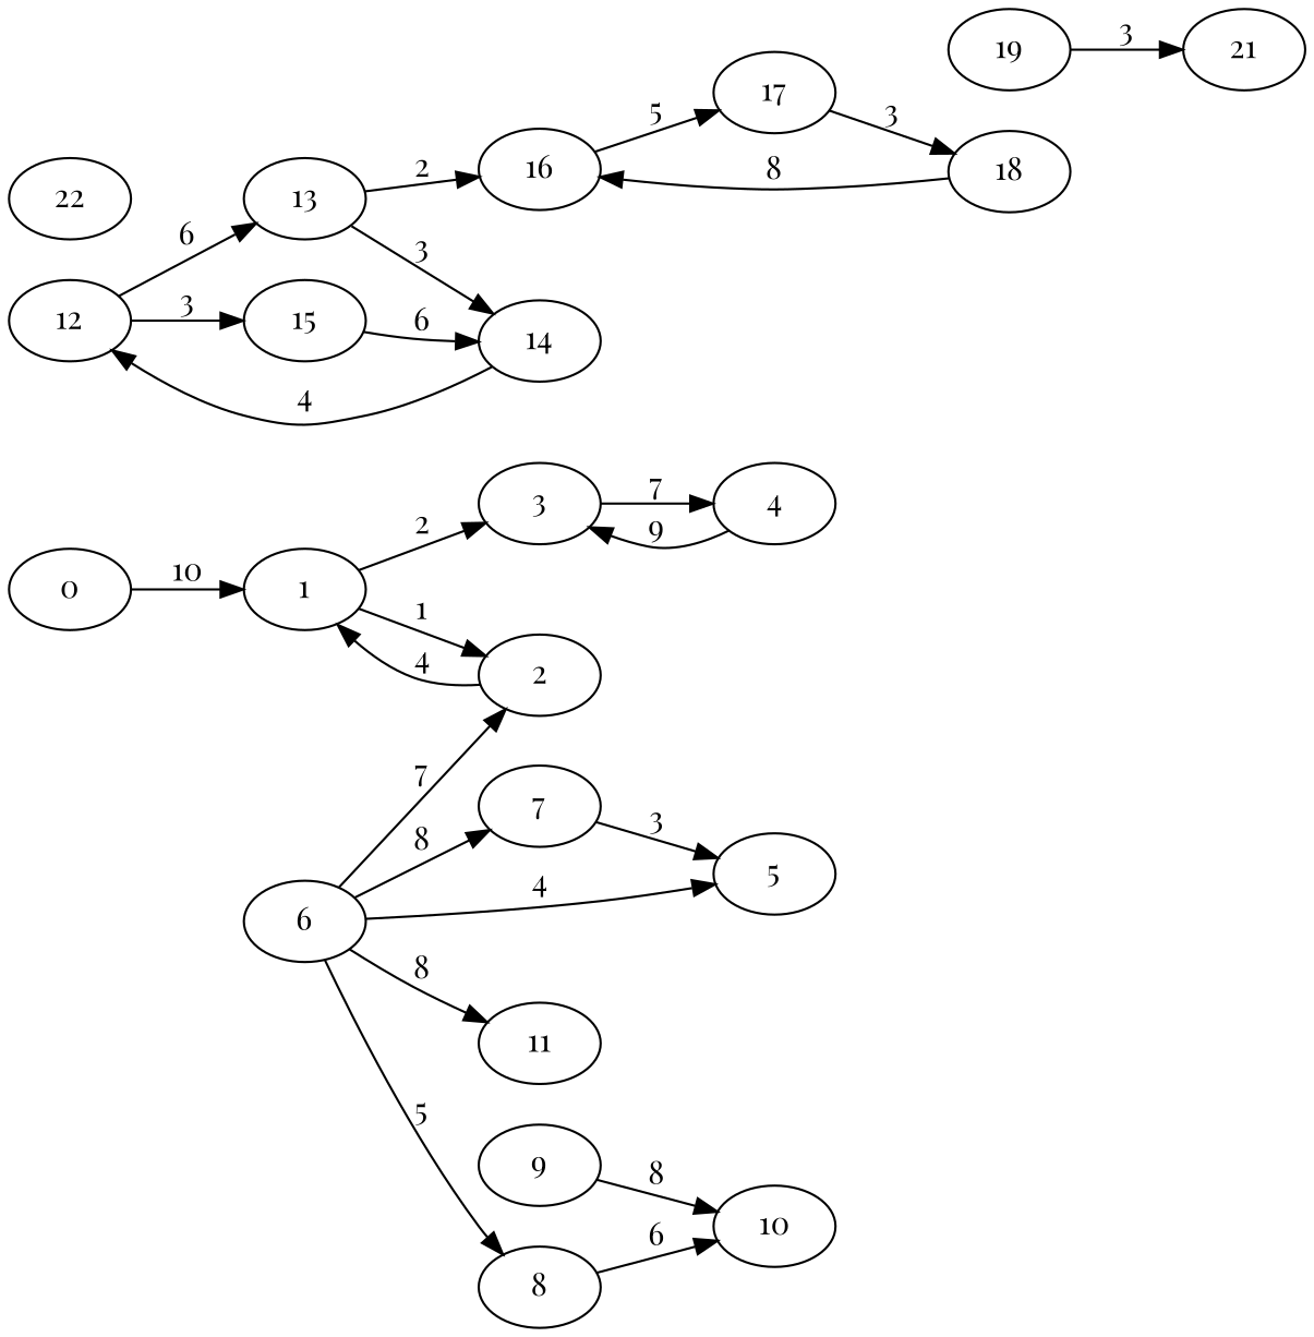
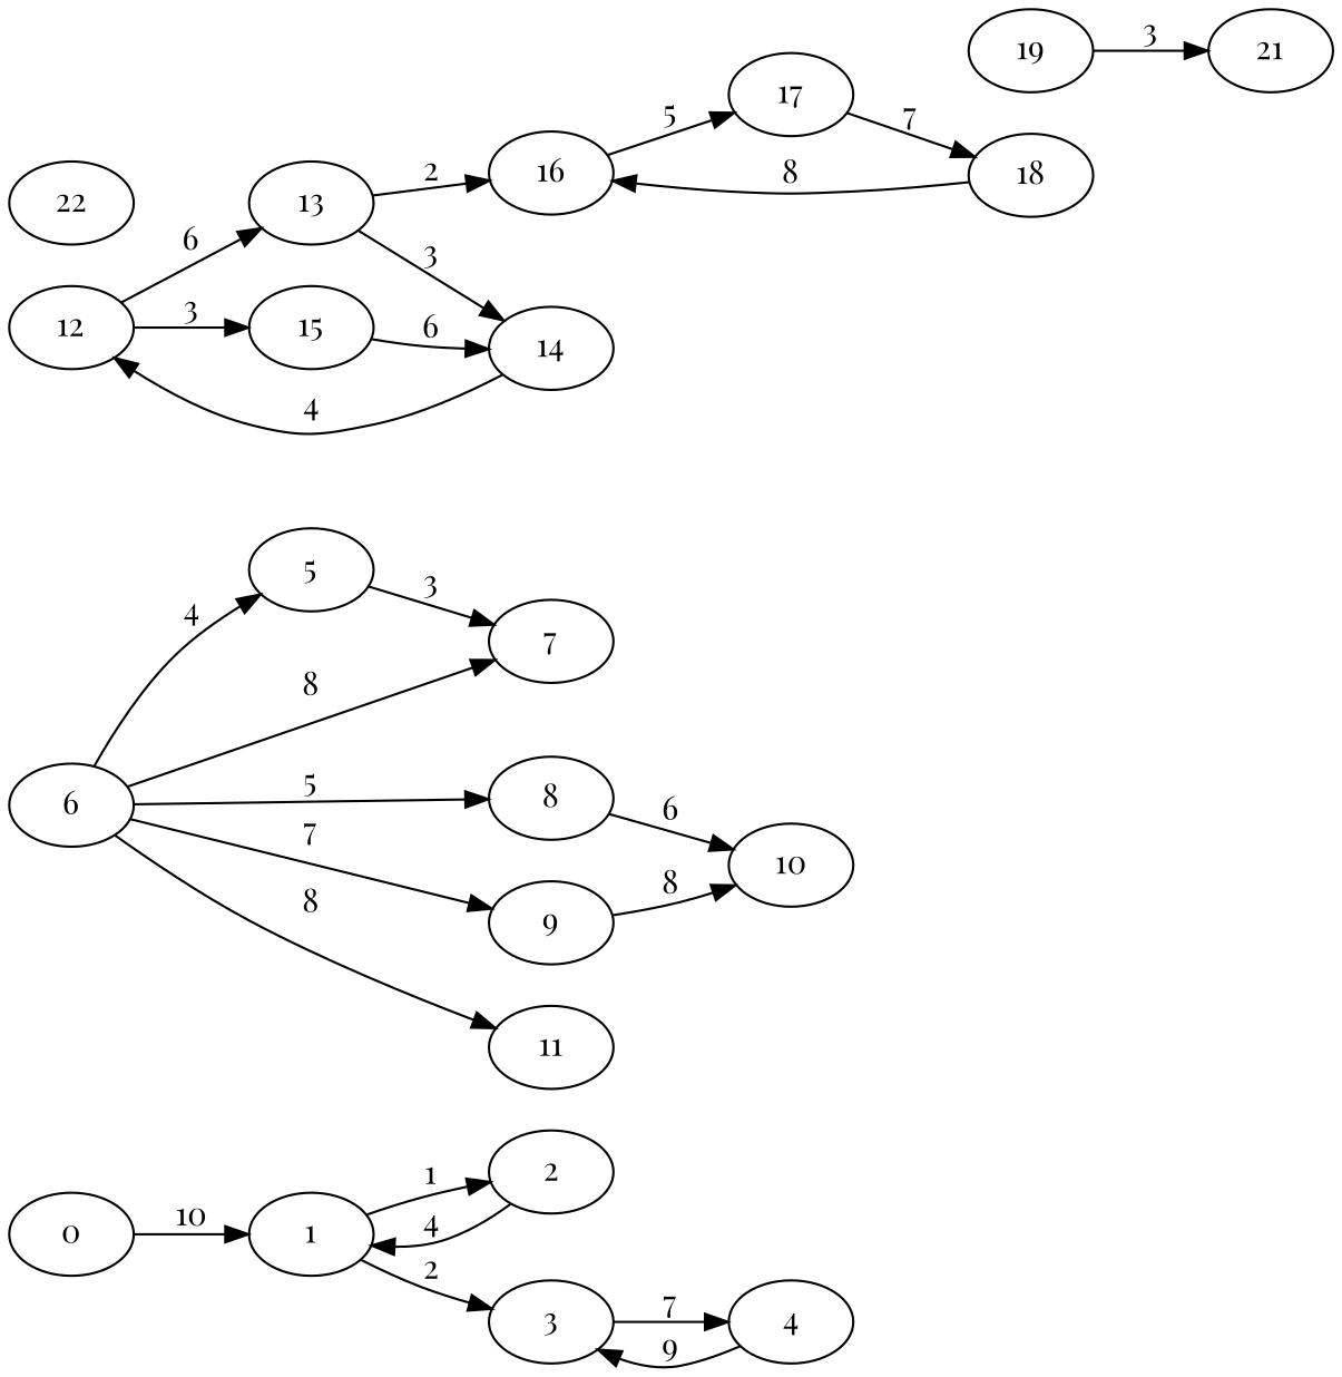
  digraph {
    fontname="Playfair Display"
    rankdir=LR
    ranksep=equally
    node [fontname="Playfair Display"]
    edge [fontname="Playfair Display"]
    0
    1
    2
    3
    4
    5
    6
    7
    8
    9
    11
    10
    12
    13
    15
    14
    16
    17
    18
    19
    21
    22
    subgraph sub_1 {
      rank=same
      0
    }
    subgraph sub_2 {
      rank=same
    }
    subgraph sub_3 {
      rank=same
      1
    }
    subgraph sub_4 {
      rank=same
      2
      3
    }
    subgraph sub_5 {
      rank=same
      4
    }
    subgraph sub_6 {
      rank=same
      5
    }
    subgraph sub_7 {
      rank=same
      6
    }
    subgraph sub_8 {
      rank=same
      7
      8
      9
      11
    }
    subgraph sub_9 {
      rank=same
      10
    }
    subgraph sub_10 {
      rank=same
      12
    }
    subgraph sub_11 {
      rank=same
      13
      15
    }
    subgraph sub_12 {
      rank=same
      14
      16
    }
    subgraph sub_13 {
      rank=same
      17
    }
    subgraph sub_14 {
      rank=same
      18
      19
    }
    subgraph sub_15 {
      rank=same
      21
    }
    subgraph sub_16 {
      rank=same
    }
    subgraph sub_17 {
      rank=same
      22
    }
    0 -> 1 [label=10]
    1 -> 2 [label=1]
    1 -> 3 [label=2]
    2 -> 1 [label=4]
    3 -> 4 [label=7]
    4 -> 3 [label=9]
    6 -> 5 [label=4]
    6 -> 7 [label=8]
    6 -> 8 [label=5]
-   6 -> 2 [label=7]
+   6 -> 9 [label=7]
    6 -> 11 [label=8]
-   7 -> 5 [label=3]
+   5 -> 7 [label=3]
    8 -> 10 [label=6]
    9 -> 10 [label=8]
    12 -> 13 [label=6]
    12 -> 15 [label=3]
    13 -> 14 [label=3]
    13 -> 16 [label=2]
    15 -> 14 [label=6]
    14 -> 12 [label=4]
    16 -> 17 [label=5]
-   17 -> 18 [label=3]
+   17 -> 18 [label=7]
    18 -> 16 [label=8]
    19 -> 21 [label=3]
  }
